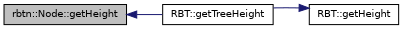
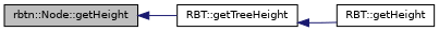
  digraph {
    rankdir=LR
    node [color=black fillcolor=white fontname=Helvetica fontsize=10 shape=record style=filled]
    edge [color=midnightblue dir=back fontname=Helvetica fontsize=10 labelfontname=Helvetica labelfontsize=10 style=solid]
    n1 [fillcolor=grey75 fontcolor=black height=0.2 label="rbtn::Node::getHeight" width=0.4]
    n2 [height=0.2 label="RBT::getTreeHeight" width=0.4]
    n3 [height=0.2 label="RBT::getHeight" width=0.4]
    n1 -> n2
-   n3 -> n2
+   n2 -> n3
  }
